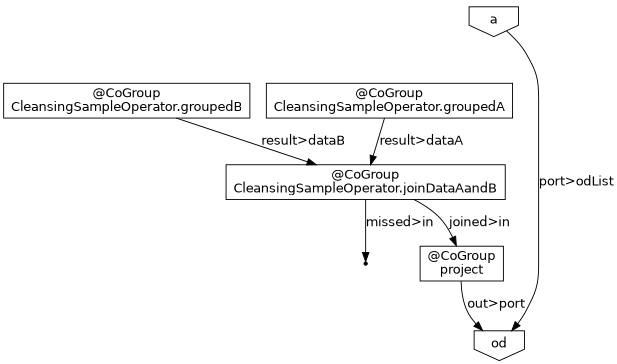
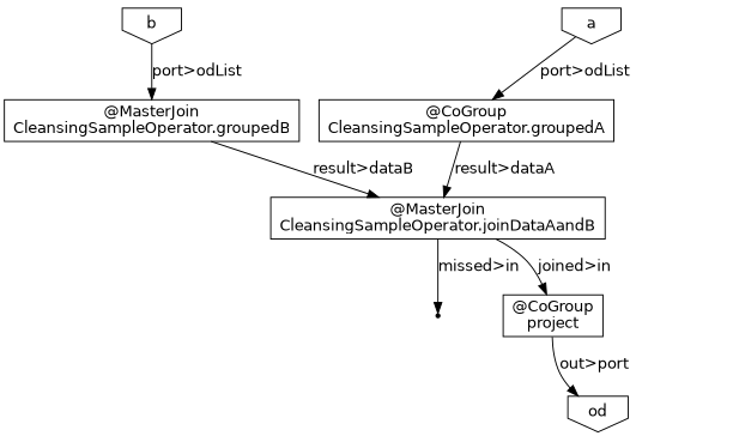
  digraph {
    fontname="DejaVu Sans"
    node [fontname="DejaVu Sans" shape=box]
    edge [fontname="DejaVu Sans"]
-   n2 [label="@CoGroup\nCleansingSampleOperator.groupedB"]
-   n3 [label="@CoGroup\nCleansingSampleOperator.joinDataAandB"]
+   n1 [label=b shape=invhouse]
+   n2 [label="@MasterJoin\nCleansingSampleOperator.groupedB"]
+   n3 [label="@MasterJoin\nCleansingSampleOperator.joinDataAandB"]
    n4 [label="@CoGroup\nCleansingSampleOperator.groupedA"]
    "1eed620f-a56d-4a75-bfe3-feb0fbbf1c06" [shape=point]
    n6 [label="@CoGroup\nproject"]
    n7 [label=a shape=invhouse]
    n8 [label=od shape=invhouse]
+   n1 -> n2 [label="port>odList"]
    n2 -> n3 [label="result>dataB"]
    n3 -> "1eed620f-a56d-4a75-bfe3-feb0fbbf1c06" [label="missed>in"]
    n3 -> n6 [label="joined>in"]
    n4 -> n3 [label="result>dataA"]
    n6 -> n8 [label="out>port"]
-   n7 -> n8 [label="port>odList"]
+   n7 -> n4 [label="port>odList"]
  }
